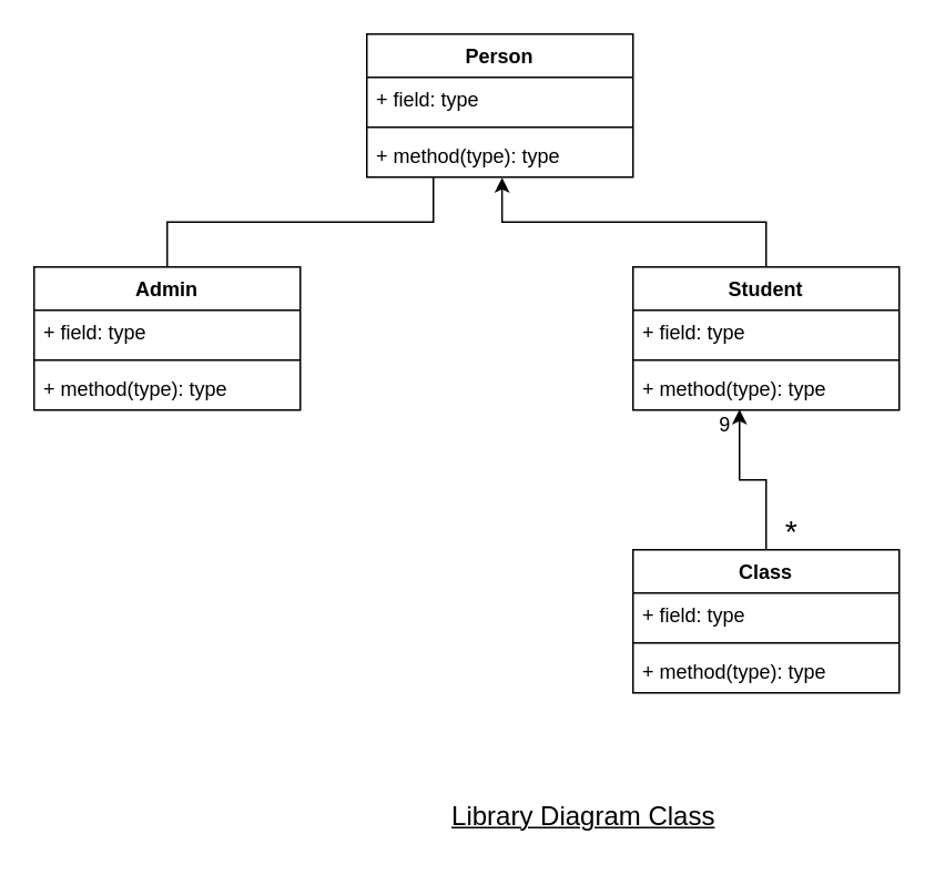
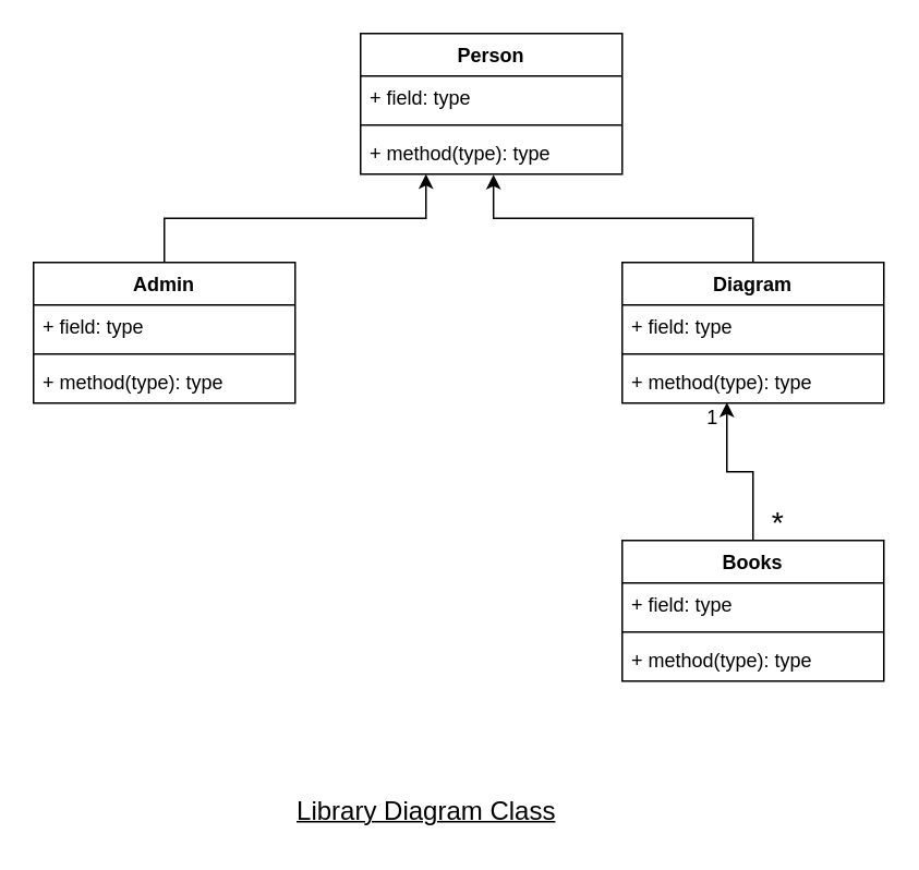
  <mxCell id="0" />
  <mxCell id="1" parent="0" />
- <mxCell id="2" value="Student" style="swimlane;fontStyle=1;align=center;verticalAlign=top;childLayout=stackLayout;horizontal=1;startSize=26;horizontalStack=0;resizeParent=1;resizeParentMax=0;resizeLast=0;collapsible=1;marginBottom=0;whiteSpace=wrap;html=1;" vertex="1" parent="1"><mxGeometry x="380" y="160" width="160" height="86" as="geometry" /></mxCell>
+ <mxCell id="2" value="Diagram" style="swimlane;fontStyle=1;align=center;verticalAlign=top;childLayout=stackLayout;horizontal=1;startSize=26;horizontalStack=0;resizeParent=1;resizeParentMax=0;resizeLast=0;collapsible=1;marginBottom=0;whiteSpace=wrap;html=1;" vertex="1" parent="1"><mxGeometry x="380" y="160" width="160" height="86" as="geometry" /></mxCell>
  <mxCell id="3" value="+ field: type" style="text;strokeColor=none;fillColor=none;align=left;verticalAlign=top;spacingLeft=4;spacingRight=4;overflow=hidden;rotatable=0;points=[[0,0.5],[1,0.5]];portConstraint=eastwest;whiteSpace=wrap;html=1;" vertex="1" parent="2"><mxGeometry y="26" width="160" height="26" as="geometry" /></mxCell>
  <mxCell id="4" value="" style="line;strokeWidth=1;fillColor=none;align=left;verticalAlign=middle;spacingTop=-1;spacingLeft=3;spacingRight=3;rotatable=0;labelPosition=right;points=[];portConstraint=eastwest;strokeColor=inherit;" vertex="1" parent="2"><mxGeometry y="52" width="160" height="8" as="geometry" /></mxCell>
  <mxCell id="5" value="+ method(type): type" style="text;strokeColor=none;fillColor=none;align=left;verticalAlign=top;spacingLeft=4;spacingRight=4;overflow=hidden;rotatable=0;points=[[0,0.5],[1,0.5]];portConstraint=eastwest;whiteSpace=wrap;html=1;" vertex="1" parent="2"><mxGeometry y="60" width="160" height="26" as="geometry" /></mxCell>
- <mxCell id="6" value="Class" style="swimlane;fontStyle=1;align=center;verticalAlign=top;childLayout=stackLayout;horizontal=1;startSize=26;horizontalStack=0;resizeParent=1;resizeParentMax=0;resizeLast=0;collapsible=1;marginBottom=0;whiteSpace=wrap;html=1;" vertex="1" parent="1"><mxGeometry x="380" y="330" width="160" height="86" as="geometry" /></mxCell>
+ <mxCell id="6" value="Books" style="swimlane;fontStyle=1;align=center;verticalAlign=top;childLayout=stackLayout;horizontal=1;startSize=26;horizontalStack=0;resizeParent=1;resizeParentMax=0;resizeLast=0;collapsible=1;marginBottom=0;whiteSpace=wrap;html=1;" vertex="1" parent="1"><mxGeometry x="380" y="330" width="160" height="86" as="geometry" /></mxCell>
  <mxCell id="7" value="+ field: type" style="text;strokeColor=none;fillColor=none;align=left;verticalAlign=top;spacingLeft=4;spacingRight=4;overflow=hidden;rotatable=0;points=[[0,0.5],[1,0.5]];portConstraint=eastwest;whiteSpace=wrap;html=1;" vertex="1" parent="6"><mxGeometry y="26" width="160" height="26" as="geometry" /></mxCell>
  <mxCell id="8" value="" style="line;strokeWidth=1;fillColor=none;align=left;verticalAlign=middle;spacingTop=-1;spacingLeft=3;spacingRight=3;rotatable=0;labelPosition=right;points=[];portConstraint=eastwest;strokeColor=inherit;" vertex="1" parent="6"><mxGeometry y="52" width="160" height="8" as="geometry" /></mxCell>
  <mxCell id="9" value="+ method(type): type" style="text;strokeColor=none;fillColor=none;align=left;verticalAlign=top;spacingLeft=4;spacingRight=4;overflow=hidden;rotatable=0;points=[[0,0.5],[1,0.5]];portConstraint=eastwest;whiteSpace=wrap;html=1;" vertex="1" parent="6"><mxGeometry y="60" width="160" height="26" as="geometry" /></mxCell>
- <mxCell id="10" style="edgeStyle=orthogonalEdgeStyle;rounded=0;orthogonalLoop=1;jettySize=auto;html=1;exitX=0.5;exitY=0;exitDx=0;exitDy=0;entryX=0.25;entryY=1;entryDx=0;entryDy=0;endArrow=none;" edge="1" parent="1" source="11" target="15"><mxGeometry relative="1" as="geometry"><mxPoint x="270" y="110" as="targetPoint" /></mxGeometry></mxCell>
+ <mxCell id="10" style="edgeStyle=orthogonalEdgeStyle;rounded=0;orthogonalLoop=1;jettySize=auto;html=1;exitX=0.5;exitY=0;exitDx=0;exitDy=0;entryX=0.25;entryY=1;entryDx=0;entryDy=0;" edge="1" parent="1" source="11" target="15"><mxGeometry relative="1" as="geometry"><mxPoint x="270" y="110" as="targetPoint" /></mxGeometry></mxCell>
  <mxCell id="11" value="Admin" style="swimlane;fontStyle=1;align=center;verticalAlign=top;childLayout=stackLayout;horizontal=1;startSize=26;horizontalStack=0;resizeParent=1;resizeParentMax=0;resizeLast=0;collapsible=1;marginBottom=0;whiteSpace=wrap;html=1;" vertex="1" parent="1"><mxGeometry x="20" y="160" width="160" height="86" as="geometry" /></mxCell>
  <mxCell id="12" value="+ field: type" style="text;strokeColor=none;fillColor=none;align=left;verticalAlign=top;spacingLeft=4;spacingRight=4;overflow=hidden;rotatable=0;points=[[0,0.5],[1,0.5]];portConstraint=eastwest;whiteSpace=wrap;html=1;" vertex="1" parent="11"><mxGeometry y="26" width="160" height="26" as="geometry" /></mxCell>
  <mxCell id="13" value="" style="line;strokeWidth=1;fillColor=none;align=left;verticalAlign=middle;spacingTop=-1;spacingLeft=3;spacingRight=3;rotatable=0;labelPosition=right;points=[];portConstraint=eastwest;strokeColor=inherit;" vertex="1" parent="11"><mxGeometry y="52" width="160" height="8" as="geometry" /></mxCell>
  <mxCell id="14" value="+ method(type): type" style="text;strokeColor=none;fillColor=none;align=left;verticalAlign=top;spacingLeft=4;spacingRight=4;overflow=hidden;rotatable=0;points=[[0,0.5],[1,0.5]];portConstraint=eastwest;whiteSpace=wrap;html=1;" vertex="1" parent="11"><mxGeometry y="60" width="160" height="26" as="geometry" /></mxCell>
  <mxCell id="15" value="Person" style="swimlane;fontStyle=1;align=center;verticalAlign=top;childLayout=stackLayout;horizontal=1;startSize=26;horizontalStack=0;resizeParent=1;resizeParentMax=0;resizeLast=0;collapsible=1;marginBottom=0;whiteSpace=wrap;html=1;" vertex="1" parent="1"><mxGeometry x="220" y="20" width="160" height="86" as="geometry" /></mxCell>
  <mxCell id="16" value="+ field: type" style="text;strokeColor=none;fillColor=none;align=left;verticalAlign=top;spacingLeft=4;spacingRight=4;overflow=hidden;rotatable=0;points=[[0,0.5],[1,0.5]];portConstraint=eastwest;whiteSpace=wrap;html=1;" vertex="1" parent="15"><mxGeometry y="26" width="160" height="26" as="geometry" /></mxCell>
  <mxCell id="17" value="" style="line;strokeWidth=1;fillColor=none;align=left;verticalAlign=middle;spacingTop=-1;spacingLeft=3;spacingRight=3;rotatable=0;labelPosition=right;points=[];portConstraint=eastwest;strokeColor=inherit;" vertex="1" parent="15"><mxGeometry y="52" width="160" height="8" as="geometry" /></mxCell>
  <mxCell id="18" value="+ method(type): type" style="text;strokeColor=none;fillColor=none;align=left;verticalAlign=top;spacingLeft=4;spacingRight=4;overflow=hidden;rotatable=0;points=[[0,0.5],[1,0.5]];portConstraint=eastwest;whiteSpace=wrap;html=1;" vertex="1" parent="15"><mxGeometry y="60" width="160" height="26" as="geometry" /></mxCell>
  <mxCell id="19" style="edgeStyle=orthogonalEdgeStyle;rounded=0;orthogonalLoop=1;jettySize=auto;html=1;entryX=0.508;entryY=1.013;entryDx=0;entryDy=0;entryPerimeter=0;" edge="1" parent="1" source="2" target="18"><mxGeometry relative="1" as="geometry" /></mxCell>
  <mxCell id="20" style="edgeStyle=orthogonalEdgeStyle;rounded=0;orthogonalLoop=1;jettySize=auto;html=1;entryX=0.4;entryY=0.987;entryDx=0;entryDy=0;entryPerimeter=0;" edge="1" parent="1" source="6" target="5"><mxGeometry relative="1" as="geometry" /></mxCell>
- <mxCell id="21" value="9" style="text;html=1;align=center;verticalAlign=middle;resizable=0;points=[];autosize=1;strokeColor=none;fillColor=none;" vertex="1" parent="1"><mxGeometry x="420" y="240" width="30" height="30" as="geometry" /></mxCell>
+ <mxCell id="21" value="1" style="text;html=1;align=center;verticalAlign=middle;resizable=0;points=[];autosize=1;strokeColor=none;fillColor=none;" vertex="1" parent="1"><mxGeometry x="420" y="240" width="30" height="30" as="geometry" /></mxCell>
  <mxCell id="22" value="&lt;font style=&quot;font-size: 19px;&quot;&gt;*&lt;/font&gt;" style="text;html=1;align=center;verticalAlign=middle;resizable=0;points=[];autosize=1;strokeColor=none;fillColor=none;" vertex="1" parent="1"><mxGeometry x="460" y="300" width="30" height="40" as="geometry" /></mxCell>
- <mxCell id="23" value="&lt;u&gt;&lt;font style=&quot;font-size: 16px;&quot;&gt;Library Diagram Class&lt;/font&gt;&lt;/u&gt;" style="text;html=1;align=center;verticalAlign=middle;resizable=0;points=[];autosize=1;strokeColor=none;fillColor=none;" vertex="1" parent="1"><mxGeometry x="260" y="475" width="180" height="30" as="geometry" /></mxCell>
+ <mxCell id="23" value="&lt;u&gt;&lt;font style=&quot;font-size: 16px;&quot;&gt;Library Diagram Class&lt;/font&gt;&lt;/u&gt;" style="text;html=1;align=center;verticalAlign=middle;resizable=0;points=[];autosize=1;strokeColor=none;fillColor=none;" vertex="1" parent="1"><mxGeometry x="170" y="480" width="180" height="30" as="geometry" /></mxCell>
